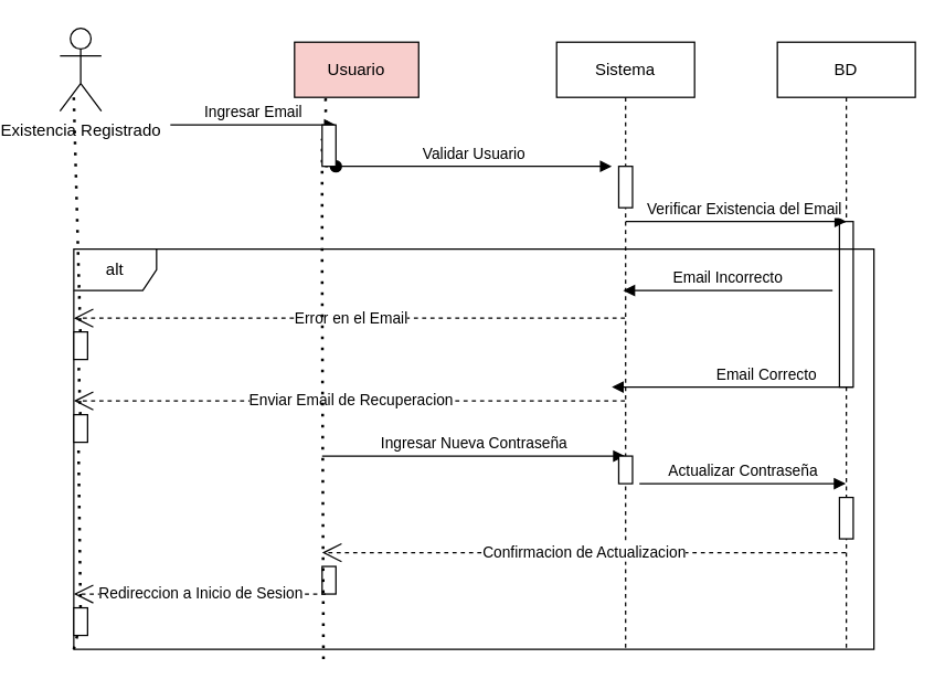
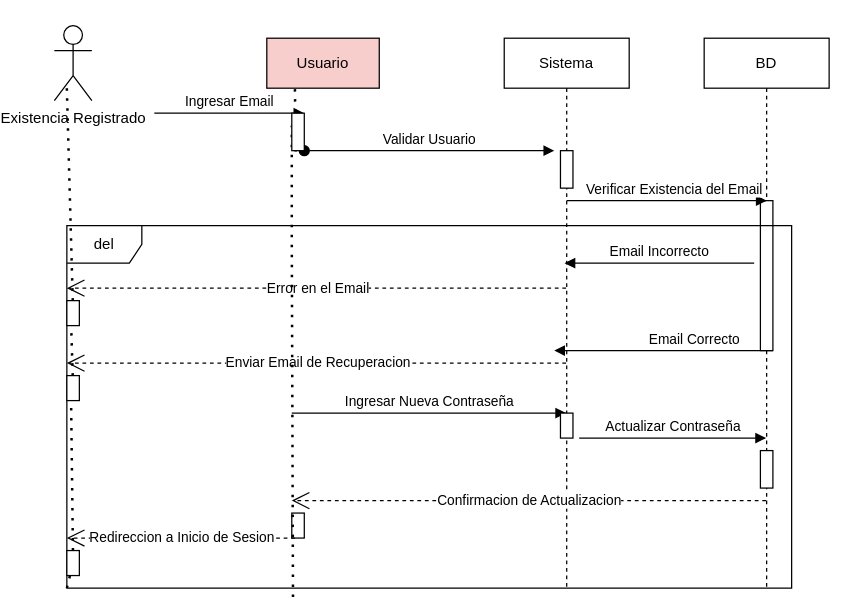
  <mxCell id="0" />
  <mxCell id="1" parent="0" />
  <mxCell id="2" value="Sistema" style="shape=umlLifeline;perimeter=lifelinePerimeter;whiteSpace=wrap;html=1;container=0;dropTarget=0;collapsible=0;recursiveResize=0;outlineConnect=0;portConstraint=eastwest;newEdgeStyle={&quot;edgeStyle&quot;:&quot;elbowEdgeStyle&quot;,&quot;elbow&quot;:&quot;vertical&quot;,&quot;curved&quot;:0,&quot;rounded&quot;:0};" parent="1" vertex="1"><mxGeometry x="380" y="30" width="100" height="440" as="geometry" /></mxCell>
  <mxCell id="3" value="" style="html=1;points=[];perimeter=orthogonalPerimeter;outlineConnect=0;targetShapes=umlLifeline;portConstraint=eastwest;newEdgeStyle={&quot;edgeStyle&quot;:&quot;elbowEdgeStyle&quot;,&quot;elbow&quot;:&quot;vertical&quot;,&quot;curved&quot;:0,&quot;rounded&quot;:0};" parent="2" vertex="1"><mxGeometry x="45" y="90" width="10" height="30" as="geometry" /></mxCell>
  <mxCell id="4" value="BD" style="shape=umlLifeline;perimeter=lifelinePerimeter;whiteSpace=wrap;html=1;container=0;dropTarget=0;collapsible=0;recursiveResize=0;outlineConnect=0;portConstraint=eastwest;newEdgeStyle={&quot;edgeStyle&quot;:&quot;elbowEdgeStyle&quot;,&quot;elbow&quot;:&quot;vertical&quot;,&quot;curved&quot;:0,&quot;rounded&quot;:0};" parent="1" vertex="1"><mxGeometry x="540" y="30" width="100" height="440" as="geometry" /></mxCell>
  <mxCell id="5" value="" style="html=1;points=[];perimeter=orthogonalPerimeter;outlineConnect=0;targetShapes=umlLifeline;portConstraint=eastwest;newEdgeStyle={&quot;edgeStyle&quot;:&quot;elbowEdgeStyle&quot;,&quot;elbow&quot;:&quot;vertical&quot;,&quot;curved&quot;:0,&quot;rounded&quot;:0};" parent="4" vertex="1"><mxGeometry x="45" y="130" width="10" height="120" as="geometry" /></mxCell>
  <mxCell id="6" value="&lt;blockquote style=&quot;margin: 0 0 0 40px; border: none; padding: 0px;&quot;&gt;Ingresar Email&lt;/blockquote&gt;" style="html=1;verticalAlign=bottom;endArrow=block;edgeStyle=elbowEdgeStyle;elbow=vertical;curved=0;rounded=0;" parent="1" edge="1"><mxGeometry x="0.319" relative="1" as="geometry"><mxPoint x="215" y="90" as="sourcePoint" /><Array as="points"><mxPoint x="100" y="90" /></Array><mxPoint x="220" y="90" as="targetPoint" /><mxPoint as="offset" /></mxGeometry></mxCell>
  <mxCell id="7" value="Verificar Existencia del Email" style="html=1;verticalAlign=bottom;endArrow=block;edgeStyle=elbowEdgeStyle;elbow=vertical;curved=0;rounded=0;" parent="1" source="4" edge="1"><mxGeometry x="0.529" relative="1" as="geometry"><mxPoint x="785" y="160" as="sourcePoint" /><Array as="points"><mxPoint x="430" y="160" /></Array><mxPoint x="590" y="160" as="targetPoint" /><mxPoint x="1" as="offset" /></mxGeometry></mxCell>
  <mxCell id="8" value="Usuario" style="html=1;whiteSpace=wrap;fillColor=#f8cecc;" parent="1" vertex="1"><mxGeometry x="190" y="30" width="90" height="40" as="geometry" /></mxCell>
  <mxCell id="9" value="" style="endArrow=none;dashed=1;html=1;dashPattern=1 3;strokeWidth=2;rounded=0;entryX=0.25;entryY=1;entryDx=0;entryDy=0;exitX=0.312;exitY=1.025;exitDx=0;exitDy=0;exitPerimeter=0;" parent="1" target="8" edge="1" source="32"><mxGeometry width="50" height="50" relative="1" as="geometry"><mxPoint x="210" y="330" as="sourcePoint" /><mxPoint x="50" y="70" as="targetPoint" /><Array as="points" /></mxGeometry></mxCell>
  <mxCell id="10" value="Existencia Registrado" style="shape=umlActor;verticalLabelPosition=bottom;verticalAlign=top;html=1;" parent="1" vertex="1"><mxGeometry x="20" y="20" width="30" height="60" as="geometry" /></mxCell>
  <mxCell id="11" value="Validar Usuario" style="html=1;verticalAlign=bottom;startArrow=oval;endArrow=block;startSize=8;edgeStyle=elbowEdgeStyle;elbow=vertical;curved=0;rounded=0;exitX=0;exitY=1;exitDx=0;exitDy=0;exitPerimeter=0;" parent="1" edge="1"><mxGeometry relative="1" as="geometry"><mxPoint x="220" y="120" as="sourcePoint" /><mxPoint x="420" y="120" as="targetPoint" /></mxGeometry></mxCell>
- <mxCell id="12" value="alt" style="shape=umlFrame;whiteSpace=wrap;html=1;pointerEvents=0;" parent="1" vertex="1"><mxGeometry x="30" y="180" width="580" height="290" as="geometry" /></mxCell>
+ <mxCell id="12" value="del" style="shape=umlFrame;whiteSpace=wrap;html=1;pointerEvents=0;" parent="1" vertex="1"><mxGeometry x="30" y="180" width="580" height="290" as="geometry" /></mxCell>
  <mxCell id="13" value="" style="endArrow=none;dashed=1;html=1;dashPattern=1 3;strokeWidth=2;rounded=0;entryX=0.333;entryY=0.833;entryDx=0;entryDy=0;entryPerimeter=0;" parent="1" target="10" edge="1" source="17"><mxGeometry width="50" height="50" relative="1" as="geometry"><mxPoint x="30" y="540" as="sourcePoint" /><mxPoint x="100" y="260" as="targetPoint" /></mxGeometry></mxCell>
  <mxCell id="14" value="Email Incorrecto" style="html=1;verticalAlign=bottom;endArrow=block;curved=0;rounded=0;" parent="1" edge="1"><mxGeometry width="80" relative="1" as="geometry"><mxPoint x="580" y="210" as="sourcePoint" /><mxPoint x="428.28" y="210" as="targetPoint" /></mxGeometry></mxCell>
  <mxCell id="15" value="Error en el Email" style="endArrow=open;endSize=12;dashed=1;html=1;rounded=0;" edge="1" parent="1" source="2"><mxGeometry x="-0.002" width="160" relative="1" as="geometry"><mxPoint x="250" y="230" as="sourcePoint" /><mxPoint x="30" y="230" as="targetPoint" /><mxPoint as="offset" /></mxGeometry></mxCell>
  <mxCell id="16" value="" style="endArrow=none;dashed=1;html=1;dashPattern=1 3;strokeWidth=2;rounded=0;entryX=0.333;entryY=0.833;entryDx=0;entryDy=0;entryPerimeter=0;" edge="1" parent="1" source="21" target="17"><mxGeometry width="50" height="50" relative="1" as="geometry"><mxPoint x="30" y="540" as="sourcePoint" /><mxPoint x="30" y="70" as="targetPoint" /></mxGeometry></mxCell>
  <mxCell id="17" value="" style="rounded=0;whiteSpace=wrap;html=1;" vertex="1" parent="1"><mxGeometry x="30" y="240" width="10" height="20" as="geometry" /></mxCell>
  <mxCell id="18" value="Email Correcto" style="html=1;verticalAlign=bottom;endArrow=block;curved=0;rounded=0;" edge="1" parent="1"><mxGeometry x="-0.28" width="80" relative="1" as="geometry"><mxPoint x="595" y="280" as="sourcePoint" /><mxPoint x="420" y="280" as="targetPoint" /><mxPoint as="offset" /></mxGeometry></mxCell>
  <mxCell id="19" value="Enviar Email de Recuperacion" style="endArrow=open;endSize=12;dashed=1;html=1;rounded=0;" edge="1" parent="1" source="2"><mxGeometry x="-0.002" width="160" relative="1" as="geometry"><mxPoint x="240" y="290" as="sourcePoint" /><mxPoint x="30" y="290" as="targetPoint" /><mxPoint as="offset" /></mxGeometry></mxCell>
  <mxCell id="20" value="" style="endArrow=none;dashed=1;html=1;dashPattern=1 3;strokeWidth=2;rounded=0;entryX=0.333;entryY=0.833;entryDx=0;entryDy=0;entryPerimeter=0;" edge="1" parent="1" source="30" target="21"><mxGeometry width="50" height="50" relative="1" as="geometry"><mxPoint x="30" y="470" as="sourcePoint" /><mxPoint x="33" y="257" as="targetPoint" /></mxGeometry></mxCell>
  <mxCell id="21" value="" style="rounded=0;whiteSpace=wrap;html=1;" vertex="1" parent="1"><mxGeometry x="30" y="300" width="10" height="20" as="geometry" /></mxCell>
  <mxCell id="22" value="Ingresar Nueva Contraseña" style="html=1;verticalAlign=bottom;endArrow=block;curved=0;rounded=0;" edge="1" parent="1" target="2"><mxGeometry width="80" relative="1" as="geometry"><mxPoint x="210" y="330" as="sourcePoint" /><mxPoint x="290" y="330" as="targetPoint" /></mxGeometry></mxCell>
  <mxCell id="23" value="Actualizar Contraseña" style="html=1;verticalAlign=bottom;endArrow=block;curved=0;rounded=0;" edge="1" parent="1" target="4"><mxGeometry width="80" relative="1" as="geometry"><mxPoint x="440" y="350" as="sourcePoint" /><mxPoint x="520" y="350" as="targetPoint" /><mxPoint as="offset" /></mxGeometry></mxCell>
  <mxCell id="24" value="" style="rounded=0;whiteSpace=wrap;html=1;" vertex="1" parent="1"><mxGeometry x="425" y="330" width="10" height="20" as="geometry" /></mxCell>
  <mxCell id="25" value="" style="rounded=0;whiteSpace=wrap;html=1;" vertex="1" parent="1"><mxGeometry x="585" y="360" width="10" height="30" as="geometry" /></mxCell>
  <mxCell id="26" value="Confirmacion de Actualizacion" style="endArrow=open;endSize=12;dashed=1;html=1;rounded=0;" edge="1" parent="1" source="4"><mxGeometry width="160" relative="1" as="geometry"><mxPoint x="380" y="410" as="sourcePoint" /><mxPoint x="210" y="400" as="targetPoint" /></mxGeometry></mxCell>
  <mxCell id="27" value="" style="rounded=0;whiteSpace=wrap;html=1;" vertex="1" parent="1"><mxGeometry x="210" y="410" width="10" height="20" as="geometry" /></mxCell>
  <mxCell id="28" value="Redireccion a Inicio de Sesion" style="endArrow=open;endSize=12;dashed=1;html=1;rounded=0;exitX=0.25;exitY=1;exitDx=0;exitDy=0;" edge="1" parent="1" source="27"><mxGeometry width="160" relative="1" as="geometry"><mxPoint x="-10" y="430" as="sourcePoint" /><mxPoint x="30" y="430" as="targetPoint" /><mxPoint as="offset" /></mxGeometry></mxCell>
  <mxCell id="29" value="" style="endArrow=none;dashed=1;html=1;dashPattern=1 3;strokeWidth=2;rounded=0;entryX=0.333;entryY=0.833;entryDx=0;entryDy=0;entryPerimeter=0;" edge="1" parent="1" target="30"><mxGeometry width="50" height="50" relative="1" as="geometry"><mxPoint x="30" y="470" as="sourcePoint" /><mxPoint x="33" y="317" as="targetPoint" /></mxGeometry></mxCell>
  <mxCell id="30" value="" style="rounded=0;whiteSpace=wrap;html=1;" vertex="1" parent="1"><mxGeometry x="30" y="440" width="10" height="20" as="geometry" /></mxCell>
  <mxCell id="31" value="" style="endArrow=none;dashed=1;html=1;dashPattern=1 3;strokeWidth=2;rounded=0;entryX=0.25;entryY=1;entryDx=0;entryDy=0;exitX=0.312;exitY=1.025;exitDx=0;exitDy=0;exitPerimeter=0;" edge="1" parent="1" source="12" target="32"><mxGeometry width="50" height="50" relative="1" as="geometry"><mxPoint x="211" y="477" as="sourcePoint" /><mxPoint x="213" y="70" as="targetPoint" /><Array as="points"><mxPoint x="210" y="190" /><mxPoint x="210" y="100" /></Array></mxGeometry></mxCell>
  <mxCell id="32" value="" style="rounded=0;whiteSpace=wrap;html=1;" vertex="1" parent="1"><mxGeometry x="210" y="90" width="10" height="30" as="geometry" /></mxCell>
